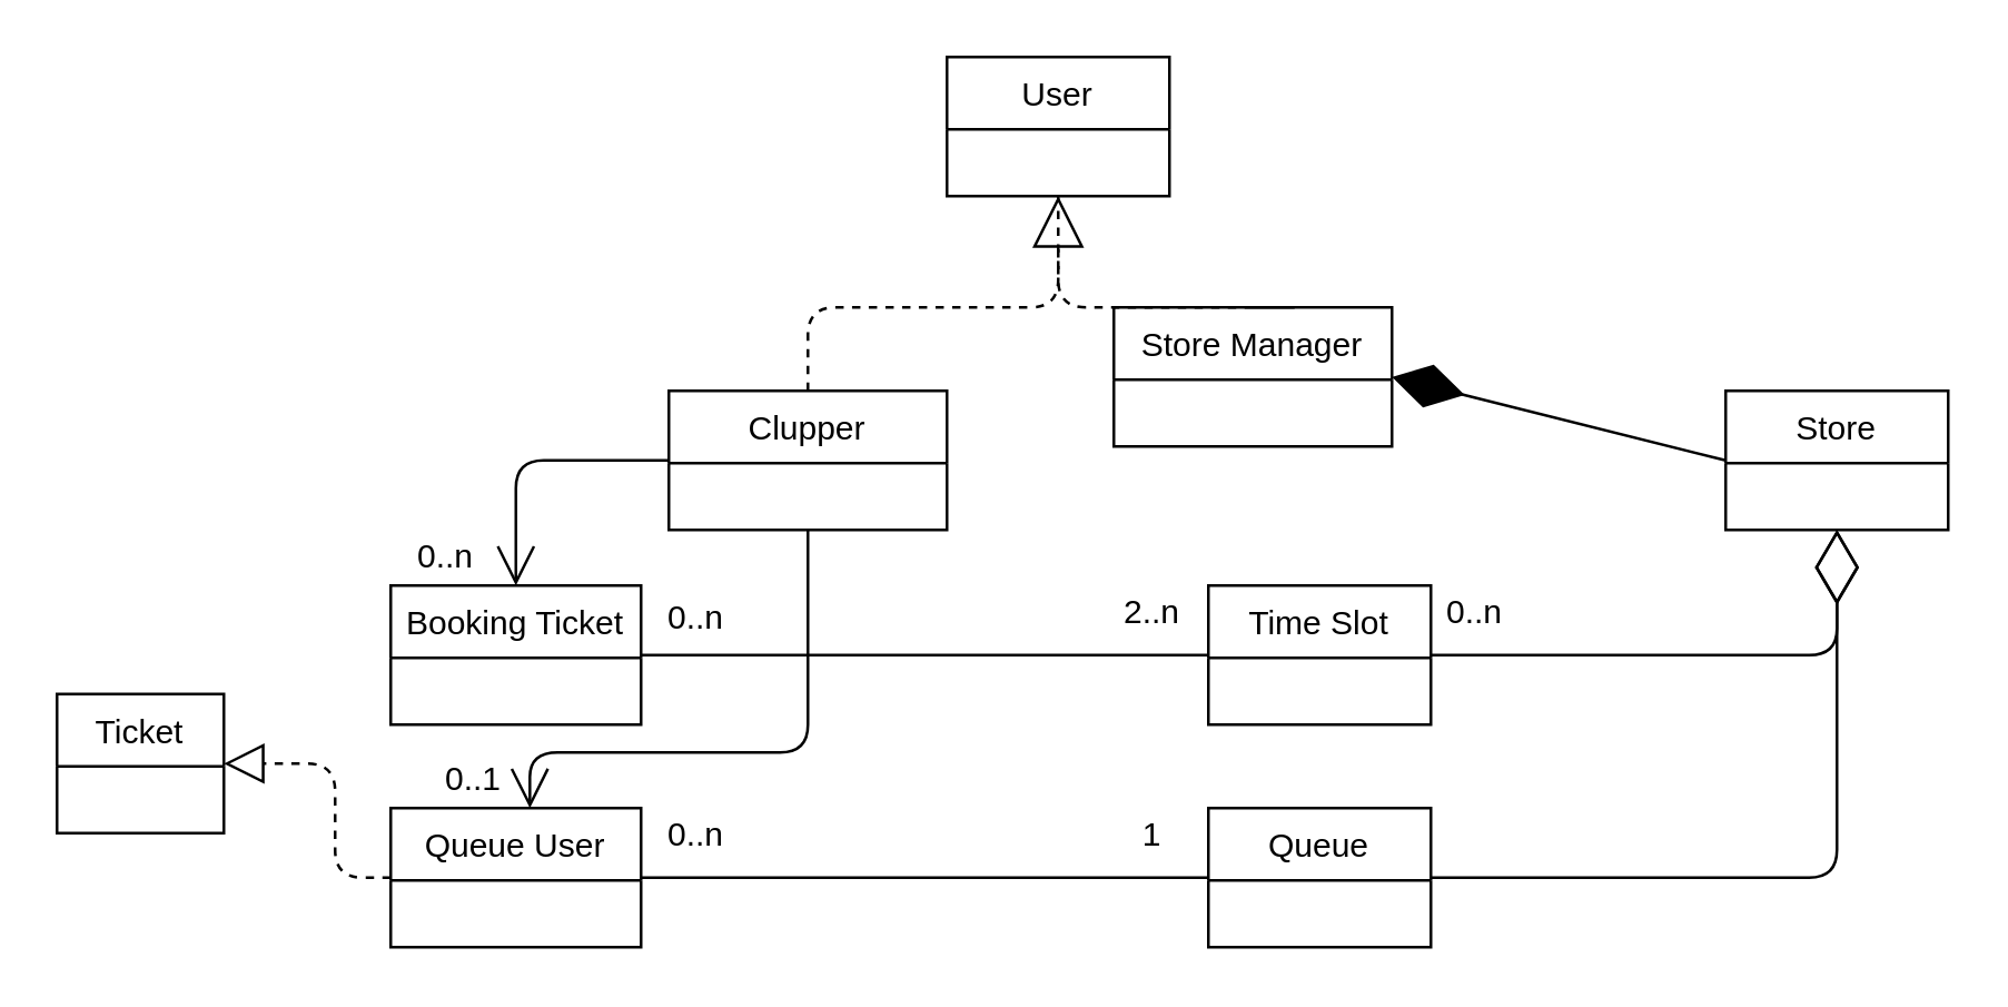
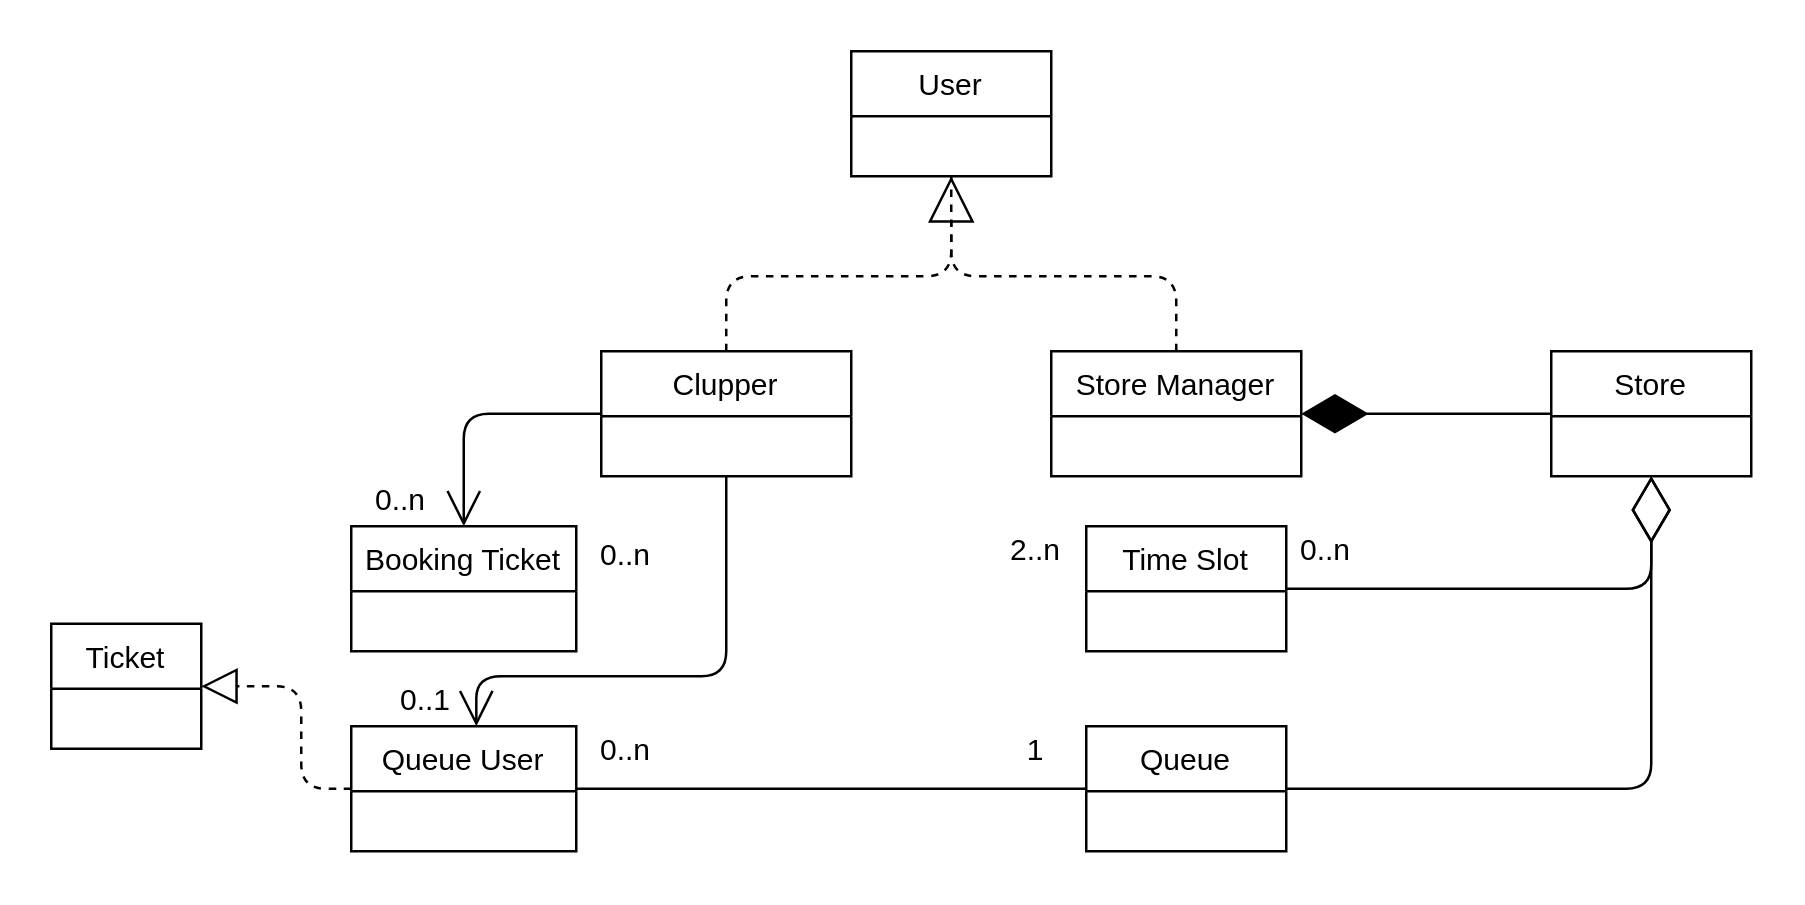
  <mxCell id="0" />
  <mxCell id="1" parent="0" />
  <mxCell id="2" value="Clupper" style="swimlane;fontStyle=0;childLayout=stackLayout;horizontal=1;startSize=26;fillColor=none;horizontalStack=0;resizeParent=1;resizeParentMax=0;resizeLast=0;collapsible=1;marginBottom=0;" vertex="1" parent="1"><mxGeometry x="240" y="140" width="100" height="50" as="geometry"><mxRectangle x="320" y="160" width="60" height="26" as="alternateBounds" /></mxGeometry></mxCell>
  <mxCell id="3" value="User" style="swimlane;fontStyle=0;childLayout=stackLayout;horizontal=1;startSize=26;fillColor=none;horizontalStack=0;resizeParent=1;resizeParentMax=0;resizeLast=0;collapsible=1;marginBottom=0;" vertex="1" parent="1"><mxGeometry x="340" y="20" width="80" height="50" as="geometry"><mxRectangle x="320" y="160" width="60" height="26" as="alternateBounds" /></mxGeometry></mxCell>
- <mxCell id="4" value="Store Manager" style="swimlane;fontStyle=0;childLayout=stackLayout;horizontal=1;startSize=26;fillColor=none;horizontalStack=0;resizeParent=1;resizeParentMax=0;resizeLast=0;collapsible=1;marginBottom=0;" vertex="1" parent="1"><mxGeometry x="400" y="110" width="100" height="50" as="geometry"><mxRectangle x="320" y="160" width="60" height="26" as="alternateBounds" /></mxGeometry></mxCell>
+ <mxCell id="4" value="Store Manager" style="swimlane;fontStyle=0;childLayout=stackLayout;horizontal=1;startSize=26;fillColor=none;horizontalStack=0;resizeParent=1;resizeParentMax=0;resizeLast=0;collapsible=1;marginBottom=0;" vertex="1" parent="1"><mxGeometry x="420" y="140" width="100" height="50" as="geometry"><mxRectangle x="320" y="160" width="60" height="26" as="alternateBounds" /></mxGeometry></mxCell>
  <mxCell id="5" value="" style="endArrow=none;endSize=16;endFill=0;html=1;entryX=0.5;entryY=1;entryDx=0;entryDy=0;exitX=0.5;exitY=0;exitDx=0;exitDy=0;dashed=1;" edge="1" parent="1" source="2" target="3"><mxGeometry width="160" relative="1" as="geometry"><mxPoint x="380" y="110" as="sourcePoint" /><mxPoint x="400" y="100" as="targetPoint" /><Array as="points"><mxPoint x="290" y="110" /><mxPoint x="380" y="110" /></Array></mxGeometry></mxCell>
  <mxCell id="6" value="" style="endArrow=block;endSize=16;endFill=0;html=1;exitX=0.5;exitY=0;exitDx=0;exitDy=0;dashed=1;" edge="1" parent="1" source="4"><mxGeometry width="160" relative="1" as="geometry"><mxPoint x="440" y="120" as="sourcePoint" /><mxPoint x="380" y="70" as="targetPoint" /><Array as="points"><mxPoint x="470" y="110" /><mxPoint x="380" y="110" /></Array></mxGeometry></mxCell>
  <mxCell id="7" value="Store" style="swimlane;fontStyle=0;childLayout=stackLayout;horizontal=1;startSize=26;fillColor=none;horizontalStack=0;resizeParent=1;resizeParentMax=0;resizeLast=0;collapsible=1;marginBottom=0;" vertex="1" parent="1"><mxGeometry x="620" y="140" width="80" height="50" as="geometry"><mxRectangle x="320" y="160" width="60" height="26" as="alternateBounds" /></mxGeometry></mxCell>
  <mxCell id="8" value="" style="endArrow=diamondThin;endFill=1;endSize=24;html=1;exitX=0;exitY=0.5;exitDx=0;exitDy=0;entryX=1;entryY=0.5;entryDx=0;entryDy=0;" edge="1" parent="1" source="7" target="4"><mxGeometry width="160" relative="1" as="geometry"><mxPoint x="480" y="230" as="sourcePoint" /><mxPoint x="460" y="190" as="targetPoint" /></mxGeometry></mxCell>
  <mxCell id="9" value="Queue" style="swimlane;fontStyle=0;childLayout=stackLayout;horizontal=1;startSize=26;fillColor=none;horizontalStack=0;resizeParent=1;resizeParentMax=0;resizeLast=0;collapsible=1;marginBottom=0;" vertex="1" parent="1"><mxGeometry x="434" y="290" width="80" height="50" as="geometry"><mxRectangle x="320" y="160" width="60" height="26" as="alternateBounds" /></mxGeometry></mxCell>
  <mxCell id="10" value="" style="endArrow=diamondThin;endFill=0;endSize=24;html=1;entryX=0.5;entryY=1;entryDx=0;entryDy=0;exitX=1;exitY=0.5;exitDx=0;exitDy=0;" edge="1" parent="1" source="9" target="7"><mxGeometry width="160" relative="1" as="geometry"><mxPoint x="660" y="280" as="sourcePoint" /><mxPoint x="440" y="350" as="targetPoint" /><Array as="points"><mxPoint x="660" y="315" /></Array></mxGeometry></mxCell>
  <mxCell id="11" value="Time Slot" style="swimlane;fontStyle=0;childLayout=stackLayout;horizontal=1;startSize=26;fillColor=none;horizontalStack=0;resizeParent=1;resizeParentMax=0;resizeLast=0;collapsible=1;marginBottom=0;" vertex="1" parent="1"><mxGeometry x="434" y="210" width="80" height="50" as="geometry"><mxRectangle x="320" y="160" width="60" height="26" as="alternateBounds" /></mxGeometry></mxCell>
  <mxCell id="12" value="Ticket" style="swimlane;fontStyle=0;childLayout=stackLayout;horizontal=1;startSize=26;fillColor=none;horizontalStack=0;resizeParent=1;resizeParentMax=0;resizeLast=0;collapsible=1;marginBottom=0;" vertex="1" parent="1"><mxGeometry x="20" y="249" width="60" height="50" as="geometry"><mxRectangle x="320" y="160" width="60" height="26" as="alternateBounds" /></mxGeometry></mxCell>
  <mxCell id="13" value="Queue User" style="swimlane;fontStyle=0;childLayout=stackLayout;horizontal=1;startSize=26;fillColor=none;horizontalStack=0;resizeParent=1;resizeParentMax=0;resizeLast=0;collapsible=1;marginBottom=0;" vertex="1" parent="1"><mxGeometry x="140" y="290" width="90" height="50" as="geometry"><mxRectangle x="320" y="160" width="60" height="26" as="alternateBounds" /></mxGeometry></mxCell>
  <mxCell id="14" value="Booking Ticket" style="swimlane;fontStyle=0;childLayout=stackLayout;horizontal=1;startSize=26;fillColor=none;horizontalStack=0;resizeParent=1;resizeParentMax=0;resizeLast=0;collapsible=1;marginBottom=0;" vertex="1" parent="1"><mxGeometry x="140" y="210" width="90" height="50" as="geometry"><mxRectangle x="320" y="160" width="60" height="26" as="alternateBounds" /></mxGeometry></mxCell>
  <mxCell id="15" value="" style="endArrow=block;dashed=1;endFill=0;endSize=12;html=1;entryX=1;entryY=0.5;entryDx=0;entryDy=0;exitX=0;exitY=0.5;exitDx=0;exitDy=0;" edge="1" parent="1" source="13" target="12"><mxGeometry width="160" relative="1" as="geometry"><mxPoint x="50" y="370" as="sourcePoint" /><mxPoint x="210" y="370" as="targetPoint" /><Array as="points"><mxPoint x="120" y="315" /><mxPoint x="120" y="274" /></Array></mxGeometry></mxCell>
  <mxCell id="16" value="" style="endArrow=open;endSize=12;html=1;entryX=0.5;entryY=0;entryDx=0;entryDy=0;" edge="1" parent="1" target="14"><mxGeometry width="160" relative="1" as="geometry"><mxPoint x="240" y="165" as="sourcePoint" /><mxPoint x="240" y="110" as="targetPoint" /><Array as="points"><mxPoint x="185" y="165" /></Array></mxGeometry></mxCell>
  <mxCell id="17" value="" style="endArrow=open;endSize=12;html=1;entryX=0.556;entryY=0;entryDx=0;entryDy=0;entryPerimeter=0;" edge="1" parent="1" target="13"><mxGeometry width="160" relative="1" as="geometry"><mxPoint x="290" y="190" as="sourcePoint" /><mxPoint x="300" y="290" as="targetPoint" /><Array as="points"><mxPoint x="290" y="270" /><mxPoint x="190" y="270" /></Array></mxGeometry></mxCell>
  <mxCell id="18" value="0..n" style="text;html=1;strokeColor=none;fillColor=none;align=center;verticalAlign=middle;whiteSpace=wrap;rounded=0;" vertex="1" parent="1"><mxGeometry x="140" y="190" width="40" height="20" as="geometry" /></mxCell>
  <mxCell id="19" value="0..1" style="text;html=1;strokeColor=none;fillColor=none;align=center;verticalAlign=middle;whiteSpace=wrap;rounded=0;" vertex="1" parent="1"><mxGeometry x="150" y="270" width="40" height="20" as="geometry" /></mxCell>
  <mxCell id="20" value="" style="endArrow=none;html=1;entryX=0;entryY=0.5;entryDx=0;entryDy=0;exitX=1;exitY=0.5;exitDx=0;exitDy=0;" edge="1" parent="1" source="13" target="9"><mxGeometry width="50" height="50" relative="1" as="geometry"><mxPoint x="320" y="340" as="sourcePoint" /><mxPoint x="370" y="290" as="targetPoint" /></mxGeometry></mxCell>
- <mxCell id="21" value="" style="endArrow=none;html=1;entryX=0;entryY=0.5;entryDx=0;entryDy=0;exitX=1;exitY=0.5;exitDx=0;exitDy=0;" edge="1" parent="1" source="14" target="11"><mxGeometry width="50" height="50" relative="1" as="geometry"><mxPoint x="260" y="273.8" as="sourcePoint" /><mxPoint x="464" y="273.8" as="targetPoint" /></mxGeometry></mxCell>
  <mxCell id="22" value="" style="endArrow=diamondThin;endFill=0;endSize=24;html=1;exitX=1;exitY=0.5;exitDx=0;exitDy=0;" edge="1" parent="1" source="11"><mxGeometry width="160" relative="1" as="geometry"><mxPoint x="490" y="315" as="sourcePoint" /><mxPoint x="660" y="190" as="targetPoint" /><Array as="points"><mxPoint x="660" y="235" /></Array></mxGeometry></mxCell>
  <mxCell id="23" value="0..n" style="text;html=1;strokeColor=none;fillColor=none;align=center;verticalAlign=middle;whiteSpace=wrap;rounded=0;" vertex="1" parent="1"><mxGeometry x="510" y="210" width="40" height="20" as="geometry" /></mxCell>
  <mxCell id="24" value="2..n" style="text;html=1;strokeColor=none;fillColor=none;align=center;verticalAlign=middle;whiteSpace=wrap;rounded=0;" vertex="1" parent="1"><mxGeometry x="394" y="210" width="40" height="20" as="geometry" /></mxCell>
  <mxCell id="25" value="1" style="text;html=1;strokeColor=none;fillColor=none;align=center;verticalAlign=middle;whiteSpace=wrap;rounded=0;" vertex="1" parent="1"><mxGeometry x="394" y="290" width="40" height="20" as="geometry" /></mxCell>
  <mxCell id="26" value="0..n" style="text;html=1;strokeColor=none;fillColor=none;align=center;verticalAlign=middle;whiteSpace=wrap;rounded=0;" vertex="1" parent="1"><mxGeometry x="230" y="290" width="40" height="20" as="geometry" /></mxCell>
  <mxCell id="27" value="0..n" style="text;html=1;strokeColor=none;fillColor=none;align=center;verticalAlign=middle;whiteSpace=wrap;rounded=0;" vertex="1" parent="1"><mxGeometry x="230" y="212" width="40" height="20" as="geometry" /></mxCell>
